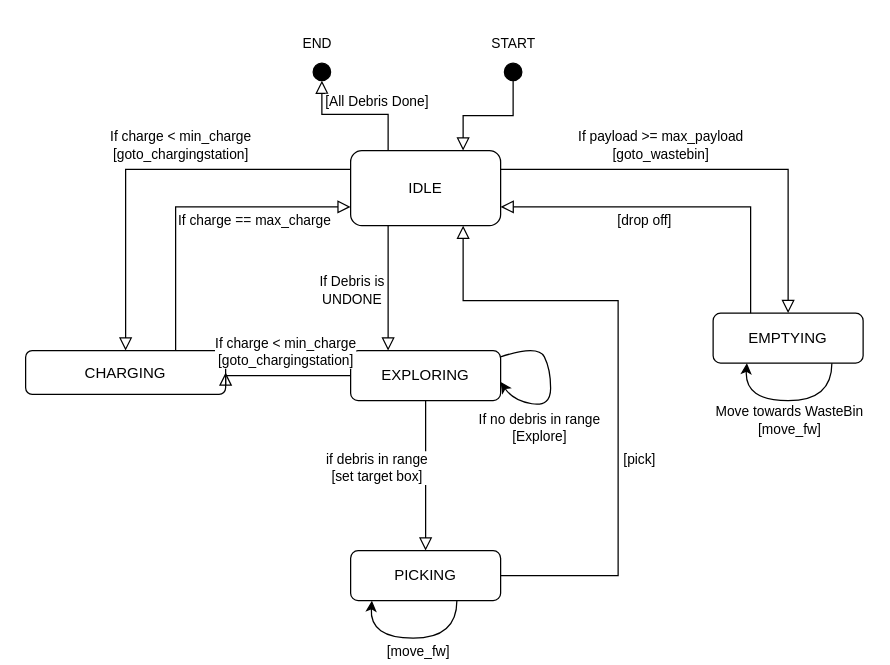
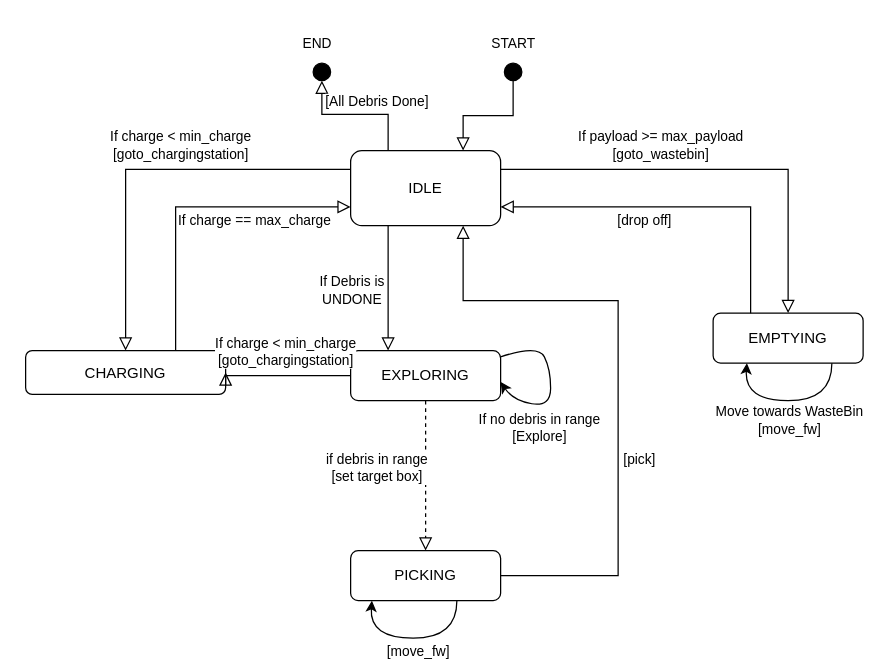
  <mxCell id="0" />
  <mxCell id="1" parent="0" />
  <mxCell id="2" value="" style="rounded=0;html=1;jettySize=auto;orthogonalLoop=1;fontSize=11;endArrow=block;endFill=0;endSize=8;strokeWidth=1;shadow=0;labelBackgroundColor=none;edgeStyle=orthogonalEdgeStyle;entryX=0.25;entryY=0;entryDx=0;entryDy=0;exitX=0.25;exitY=1;exitDx=0;exitDy=0;" parent="1" source="4" target="9" edge="1"><mxGeometry relative="1" as="geometry"><mxPoint x="340" y="200" as="targetPoint" /></mxGeometry></mxCell>
  <mxCell id="3" value="If Debris is &lt;br&gt;UNDONE" style="edgeLabel;html=1;align=center;verticalAlign=middle;resizable=0;points=[];" vertex="1" connectable="0" parent="2"><mxGeometry x="-0.098" relative="1" as="geometry"><mxPoint x="-30" y="6" as="offset" /></mxGeometry></mxCell>
  <mxCell id="4" value="IDLE" style="rounded=1;whiteSpace=wrap;html=1;fontSize=12;glass=0;strokeWidth=1;shadow=0;" parent="1" vertex="1"><mxGeometry x="280" y="120" width="120" height="60" as="geometry" /></mxCell>
  <mxCell id="5" value="EMPTYING" style="rounded=1;whiteSpace=wrap;html=1;fontSize=12;glass=0;strokeWidth=1;shadow=0;" parent="1" vertex="1"><mxGeometry x="570" y="250" width="120" height="40" as="geometry" /></mxCell>
  <mxCell id="6" value="CHARGING" style="rounded=1;whiteSpace=wrap;html=1;fontSize=12;glass=0;strokeWidth=1;shadow=0;" parent="1" vertex="1"><mxGeometry x="20" y="280" width="160" height="35" as="geometry" /></mxCell>
  <mxCell id="7" value="PICKING" style="rounded=1;whiteSpace=wrap;html=1;fontSize=12;glass=0;strokeWidth=1;shadow=0;" parent="1" vertex="1"><mxGeometry x="280" y="440" width="120" height="40" as="geometry" /></mxCell>
  <mxCell id="8" value="" style="ellipse;whiteSpace=wrap;html=1;aspect=fixed;fillColor=#000000;" parent="1" vertex="1"><mxGeometry x="403" y="50" width="14" height="14" as="geometry" /></mxCell>
  <mxCell id="9" value="EXPLORING" style="rounded=1;whiteSpace=wrap;html=1;fontSize=12;glass=0;strokeWidth=1;shadow=0;" vertex="1" parent="1"><mxGeometry x="280" y="280" width="120" height="40" as="geometry" /></mxCell>
  <mxCell id="10" value="" style="rounded=0;html=1;jettySize=auto;orthogonalLoop=1;fontSize=11;endArrow=block;endFill=0;endSize=8;strokeWidth=1;shadow=0;labelBackgroundColor=none;edgeStyle=orthogonalEdgeStyle;entryX=0.75;entryY=0;entryDx=0;entryDy=0;exitX=0.5;exitY=1;exitDx=0;exitDy=0;" edge="1" parent="1" source="8" target="4"><mxGeometry relative="1" as="geometry"><mxPoint x="400" y="50" as="sourcePoint" /><mxPoint x="400" y="110" as="targetPoint" /></mxGeometry></mxCell>
- <mxCell id="11" value="" style="rounded=0;html=1;jettySize=auto;orthogonalLoop=1;fontSize=11;endArrow=block;endFill=0;endSize=8;strokeWidth=1;shadow=0;labelBackgroundColor=none;edgeStyle=orthogonalEdgeStyle;entryX=0.5;entryY=0;entryDx=0;entryDy=0;exitX=0.5;exitY=1;exitDx=0;exitDy=0;" edge="1" parent="1" source="9" target="7"><mxGeometry relative="1" as="geometry"><mxPoint x="420" y="290" as="sourcePoint" /><mxPoint x="420" y="380" as="targetPoint" /></mxGeometry></mxCell>
+ <mxCell id="11" value="" style="rounded=0;html=1;jettySize=auto;orthogonalLoop=1;fontSize=11;endArrow=block;endFill=0;endSize=8;strokeWidth=1;shadow=0;labelBackgroundColor=none;edgeStyle=orthogonalEdgeStyle;entryX=0.5;entryY=0;entryDx=0;entryDy=0;exitX=0.5;exitY=1;exitDx=0;exitDy=0;dashed=1;" edge="1" parent="1" source="9" target="7"><mxGeometry relative="1" as="geometry"><mxPoint x="420" y="290" as="sourcePoint" /><mxPoint x="420" y="380" as="targetPoint" /></mxGeometry></mxCell>
  <mxCell id="12" value="if debris in range&lt;br&gt;[set target box]" style="edgeLabel;html=1;align=center;verticalAlign=middle;resizable=0;points=[];" vertex="1" connectable="0" parent="11"><mxGeometry x="-0.115" y="-4" relative="1" as="geometry"><mxPoint x="-36" as="offset" /></mxGeometry></mxCell>
  <mxCell id="13" value="" style="rounded=0;html=1;jettySize=auto;orthogonalLoop=1;fontSize=11;endArrow=block;endFill=0;endSize=8;strokeWidth=1;shadow=0;labelBackgroundColor=none;edgeStyle=orthogonalEdgeStyle;entryX=0.5;entryY=0;entryDx=0;entryDy=0;exitX=1;exitY=0.25;exitDx=0;exitDy=0;" edge="1" parent="1" source="4" target="5"><mxGeometry relative="1" as="geometry"><mxPoint x="580" y="130" as="sourcePoint" /><mxPoint x="580" y="186" as="targetPoint" /></mxGeometry></mxCell>
  <mxCell id="14" value="If payload &amp;gt;= max_payload&lt;br&gt;[goto_wastebin]" style="edgeLabel;html=1;align=center;verticalAlign=middle;resizable=0;points=[];" vertex="1" connectable="0" parent="13"><mxGeometry x="-0.263" y="2" relative="1" as="geometry"><mxPoint y="-18" as="offset" /></mxGeometry></mxCell>
  <mxCell id="15" value="" style="rounded=0;html=1;jettySize=auto;orthogonalLoop=1;fontSize=11;endArrow=block;endFill=0;endSize=8;strokeWidth=1;shadow=0;labelBackgroundColor=none;edgeStyle=orthogonalEdgeStyle;entryX=0.5;entryY=0;entryDx=0;entryDy=0;exitX=0;exitY=0.25;exitDx=0;exitDy=0;" edge="1" parent="1" source="4" target="6"><mxGeometry relative="1" as="geometry"><mxPoint x="220" y="120" as="sourcePoint" /><mxPoint x="250" y="240" as="targetPoint" /></mxGeometry></mxCell>
  <mxCell id="16" value="If charge &amp;lt; min_charge&lt;br&gt;[goto_chargingstation]" style="edgeLabel;html=1;align=center;verticalAlign=middle;resizable=0;points=[];" vertex="1" connectable="0" parent="15"><mxGeometry x="-0.058" y="1" relative="1" as="geometry"><mxPoint x="16" y="-21" as="offset" /></mxGeometry></mxCell>
  <mxCell id="17" value="" style="rounded=0;html=1;jettySize=auto;orthogonalLoop=1;fontSize=11;endArrow=block;endFill=0;endSize=8;strokeWidth=1;shadow=0;labelBackgroundColor=none;edgeStyle=orthogonalEdgeStyle;entryX=1;entryY=0.75;entryDx=0;entryDy=0;exitX=0.25;exitY=0;exitDx=0;exitDy=0;" edge="1" parent="1" source="5" target="4"><mxGeometry relative="1" as="geometry"><mxPoint x="550" y="170" as="sourcePoint" /><mxPoint x="740" y="290" as="targetPoint" /></mxGeometry></mxCell>
  <mxCell id="18" value="[drop off]" style="edgeLabel;html=1;align=center;verticalAlign=middle;resizable=0;points=[];" vertex="1" connectable="0" parent="17"><mxGeometry x="0.26" y="2" relative="1" as="geometry"><mxPoint x="9" y="8" as="offset" /></mxGeometry></mxCell>
  <mxCell id="19" value="" style="rounded=0;html=1;jettySize=auto;orthogonalLoop=1;fontSize=11;endArrow=block;endFill=0;endSize=8;strokeWidth=1;shadow=0;labelBackgroundColor=none;edgeStyle=orthogonalEdgeStyle;entryX=1;entryY=0.5;entryDx=0;entryDy=0;exitX=0;exitY=0.5;exitDx=0;exitDy=0;" edge="1" parent="1" source="9" target="6"><mxGeometry relative="1" as="geometry"><mxPoint x="40" y="370" as="sourcePoint" /><mxPoint x="230" y="490" as="targetPoint" /><Array as="points"><mxPoint x="230" y="300" /><mxPoint x="230" y="300" /></Array></mxGeometry></mxCell>
  <mxCell id="20" value="If charge &amp;lt; min_charge&lt;br style=&quot;border-color: var(--border-color);&quot;&gt;[goto_chargingstation]" style="edgeLabel;html=1;align=center;verticalAlign=middle;resizable=0;points=[];" vertex="1" connectable="0" parent="19"><mxGeometry x="-0.274" y="-3" relative="1" as="geometry"><mxPoint x="-16" y="-17" as="offset" /></mxGeometry></mxCell>
  <mxCell id="21" value="" style="rounded=0;html=1;jettySize=auto;orthogonalLoop=1;fontSize=11;endArrow=block;endFill=0;endSize=8;strokeWidth=1;shadow=0;labelBackgroundColor=none;edgeStyle=orthogonalEdgeStyle;entryX=0;entryY=0.75;entryDx=0;entryDy=0;exitX=0.75;exitY=0;exitDx=0;exitDy=0;" edge="1" parent="1" source="6" target="4"><mxGeometry relative="1" as="geometry"><mxPoint x="260" y="350" as="sourcePoint" /><mxPoint x="70" y="470" as="targetPoint" /></mxGeometry></mxCell>
  <mxCell id="22" value="If charge == max_charge" style="edgeLabel;html=1;align=center;verticalAlign=middle;resizable=0;points=[];" vertex="1" connectable="0" parent="21"><mxGeometry x="0.015" relative="1" as="geometry"><mxPoint x="48" y="10" as="offset" /></mxGeometry></mxCell>
  <mxCell id="23" value="" style="rounded=0;html=1;jettySize=auto;orthogonalLoop=1;fontSize=11;endArrow=block;endFill=0;endSize=8;strokeWidth=1;shadow=0;labelBackgroundColor=none;edgeStyle=orthogonalEdgeStyle;entryX=0.75;entryY=1;entryDx=0;entryDy=0;exitX=1;exitY=0.5;exitDx=0;exitDy=0;" edge="1" parent="1" source="7" target="4"><mxGeometry relative="1" as="geometry"><mxPoint x="490" y="340" as="sourcePoint" /><mxPoint x="360" y="340" as="targetPoint" /><Array as="points"><mxPoint x="494" y="460" /><mxPoint x="494" y="240" /><mxPoint x="370" y="240" /></Array></mxGeometry></mxCell>
  <mxCell id="24" value="[pick]" style="edgeLabel;html=1;align=center;verticalAlign=middle;resizable=0;points=[];" vertex="1" connectable="0" parent="23"><mxGeometry x="-0.441" relative="1" as="geometry"><mxPoint x="16" y="-49" as="offset" /></mxGeometry></mxCell>
  <mxCell id="25" value="" style="curved=1;endArrow=classic;html=1;rounded=0;exitX=1;exitY=0.25;exitDx=0;exitDy=0;entryX=1;entryY=0.75;entryDx=0;entryDy=0;" edge="1" parent="1"><mxGeometry width="50" height="50" relative="1" as="geometry"><mxPoint x="400" y="285" as="sourcePoint" /><mxPoint x="400" y="305" as="targetPoint" /><Array as="points"><mxPoint x="430" y="275" /><mxPoint x="440" y="295" /><mxPoint x="440" y="325" /><mxPoint x="410" y="320" /></Array></mxGeometry></mxCell>
  <mxCell id="26" value="If no debris in range&lt;br&gt;[Explore]" style="edgeLabel;html=1;align=center;verticalAlign=middle;resizable=0;points=[];" vertex="1" connectable="0" parent="25"><mxGeometry x="-0.434" y="-5" relative="1" as="geometry"><mxPoint x="3" y="59" as="offset" /></mxGeometry></mxCell>
  <mxCell id="27" value="" style="curved=1;endArrow=classic;html=1;rounded=0;exitX=0.75;exitY=1;exitDx=0;exitDy=0;entryX=0.185;entryY=0.992;entryDx=0;entryDy=0;entryPerimeter=0;" edge="1" parent="1"><mxGeometry width="50" height="50" relative="1" as="geometry"><mxPoint x="365" y="480" as="sourcePoint" /><mxPoint x="297" y="480" as="targetPoint" /><Array as="points"><mxPoint x="365" y="510" /><mxPoint x="295" y="510" /></Array></mxGeometry></mxCell>
  <mxCell id="28" value="[move_fw]" style="edgeLabel;html=1;align=center;verticalAlign=middle;resizable=0;points=[];" vertex="1" connectable="0" parent="27"><mxGeometry x="-0.169" y="-2" relative="1" as="geometry"><mxPoint x="-8" y="12" as="offset" /></mxGeometry></mxCell>
  <mxCell id="29" value="" style="curved=1;endArrow=classic;html=1;rounded=0;exitX=0.75;exitY=1;exitDx=0;exitDy=0;entryX=0.185;entryY=0.992;entryDx=0;entryDy=0;entryPerimeter=0;" edge="1" parent="1"><mxGeometry width="50" height="50" relative="1" as="geometry"><mxPoint x="665" y="290" as="sourcePoint" /><mxPoint x="597" y="290" as="targetPoint" /><Array as="points"><mxPoint x="665" y="320" /><mxPoint x="595" y="320" /></Array></mxGeometry></mxCell>
  <mxCell id="30" value="Move towards WasteBin&lt;br&gt;[move_fw]" style="edgeLabel;html=1;align=center;verticalAlign=middle;resizable=0;points=[];" vertex="1" connectable="0" parent="29"><mxGeometry x="0.11" y="-2" relative="1" as="geometry"><mxPoint x="7" y="17" as="offset" /></mxGeometry></mxCell>
  <mxCell id="31" value="START" style="edgeLabel;html=1;align=center;verticalAlign=middle;resizable=0;points=[];" vertex="1" connectable="0" parent="1"><mxGeometry x="410" y="30" as="geometry"><mxPoint x="-1" y="3" as="offset" /></mxGeometry></mxCell>
  <mxCell id="32" value="" style="ellipse;whiteSpace=wrap;html=1;aspect=fixed;fillColor=#000000;" vertex="1" parent="1"><mxGeometry x="250" y="50" width="14" height="14" as="geometry" /></mxCell>
  <mxCell id="33" value="" style="rounded=0;html=1;jettySize=auto;orthogonalLoop=1;fontSize=11;endArrow=block;endFill=0;endSize=8;strokeWidth=1;shadow=0;labelBackgroundColor=none;edgeStyle=orthogonalEdgeStyle;exitX=0.25;exitY=0;exitDx=0;exitDy=0;entryX=0.5;entryY=1;entryDx=0;entryDy=0;" edge="1" parent="1" source="4" target="32"><mxGeometry relative="1" as="geometry"><mxPoint x="220" y="420" as="sourcePoint" /><mxPoint x="250" y="60" as="targetPoint" /><Array as="points"><mxPoint x="310" y="91" /><mxPoint x="257" y="91" /></Array></mxGeometry></mxCell>
  <mxCell id="34" value="[All Debris Done]" style="edgeLabel;html=1;align=center;verticalAlign=middle;resizable=0;points=[];" vertex="1" connectable="0" parent="33"><mxGeometry x="0.139" y="1" relative="1" as="geometry"><mxPoint x="23" y="-12" as="offset" /></mxGeometry></mxCell>
  <mxCell id="35" value="&lt;div style=&quot;text-align: center;&quot;&gt;&lt;span style=&quot;font-size: 11px; background-color: rgb(255, 255, 255);&quot;&gt;END&lt;/span&gt;&lt;/div&gt;" style="text;whiteSpace=wrap;html=1;" vertex="1" parent="1"><mxGeometry x="240" y="20" width="40" height="20" as="geometry" /></mxCell>
